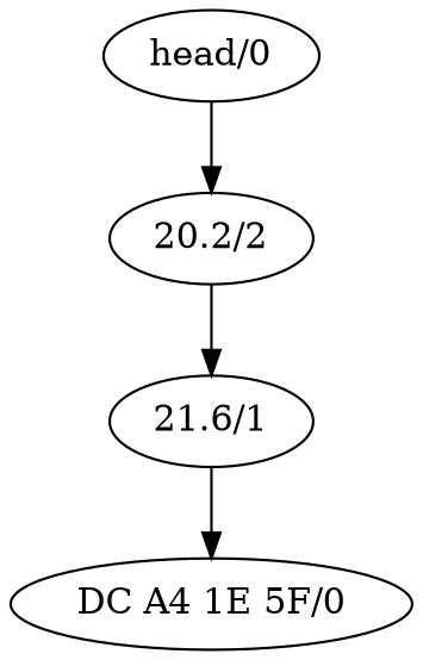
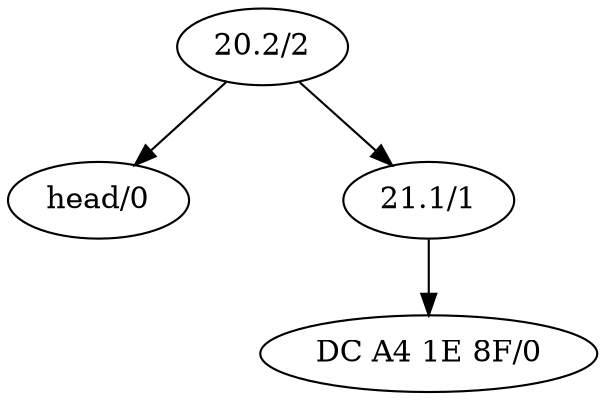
  digraph {
    nodesep=1.0
    n1 [label="head/0"]
    n2 [label="20.2/2"]
-   n3 [label="21.6/1"]
-   n4 [label="DC A4 1E 5F/0"]
-   n1 -> n2
+   n3 [label="21.1/1"]
+   n4 [label="DC A4 1E 8F/0"]
+   n2 -> n1
    n2 -> n3
    n3 -> n4
  }
